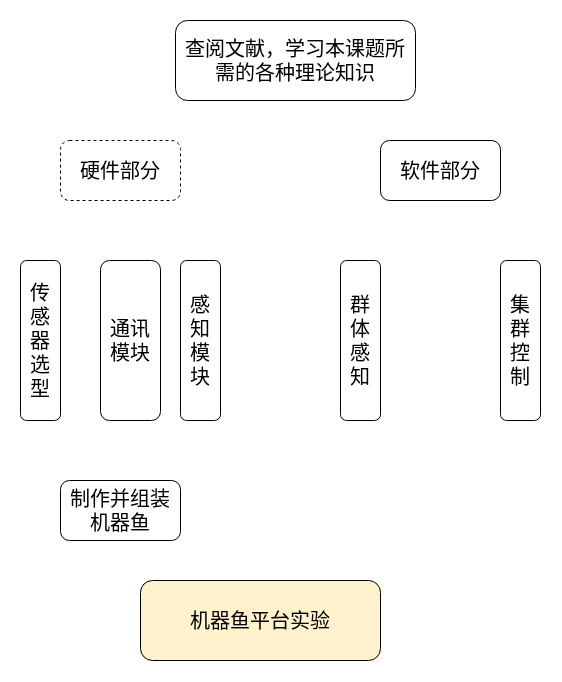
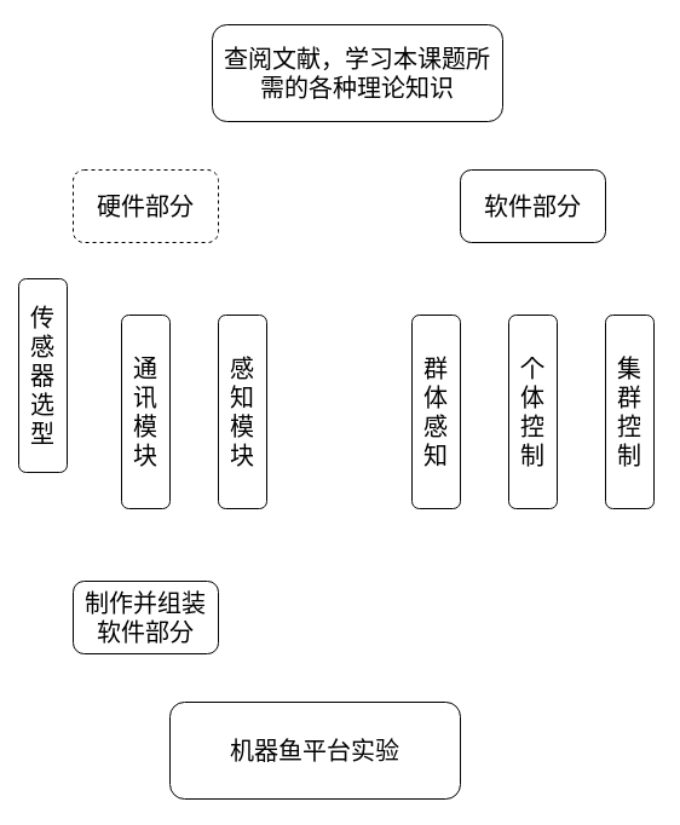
  <mxCell id="0" />
  <mxCell id="1" parent="0" />
  <mxCell id="2" value="查阅文献，学习本课题所需的各种理论知识" style="rounded=1;whiteSpace=wrap;html=1;fontSize=20;" vertex="1" parent="1"><mxGeometry x="175" y="20" width="240" height="80" as="geometry" /></mxCell>
  <mxCell id="3" value="硬件部分" style="rounded=1;whiteSpace=wrap;html=1;fontSize=20;dashed=1;" vertex="1" parent="1"><mxGeometry x="60" y="140" width="120" height="60" as="geometry" /></mxCell>
  <mxCell id="4" value="软件部分" style="rounded=1;whiteSpace=wrap;html=1;fontSize=20;" vertex="1" parent="1"><mxGeometry x="380" y="140" width="120" height="60" as="geometry" /></mxCell>
- <mxCell id="5" value="传感器选型" style="rounded=1;whiteSpace=wrap;html=1;fontSize=20;verticalAlign=middle;horizontal=1;labelPosition=center;verticalLabelPosition=middle;align=center;" vertex="1" parent="1"><mxGeometry x="20" y="260" width="40" height="160" as="geometry" /></mxCell>
+ <mxCell id="5" value="传感器选型" style="rounded=1;whiteSpace=wrap;html=1;fontSize=20;verticalAlign=middle;horizontal=1;labelPosition=center;verticalLabelPosition=middle;align=center;" vertex="1" parent="1"><mxGeometry x="15" y="230" width="40" height="160" as="geometry" /></mxCell>
  <mxCell id="6" value="感知模块" style="rounded=1;whiteSpace=wrap;html=1;fontSize=20;verticalAlign=middle;horizontal=1;labelPosition=center;verticalLabelPosition=middle;align=center;" vertex="1" parent="1"><mxGeometry x="180" y="260" width="40" height="160" as="geometry" /></mxCell>
- <mxCell id="7" value="通讯模块" style="rounded=1;whiteSpace=wrap;html=1;fontSize=20;verticalAlign=middle;horizontal=1;labelPosition=center;verticalLabelPosition=middle;align=center;" vertex="1" parent="1"><mxGeometry x="100" y="260" width="60" height="160" as="geometry" /></mxCell>
+ <mxCell id="7" value="通讯模块" style="rounded=1;whiteSpace=wrap;html=1;fontSize=20;verticalAlign=middle;horizontal=1;labelPosition=center;verticalLabelPosition=middle;align=center;" vertex="1" parent="1"><mxGeometry x="100" y="260" width="40" height="160" as="geometry" /></mxCell>
  <mxCell id="8" value="群体感知" style="rounded=1;whiteSpace=wrap;html=1;fontSize=20;verticalAlign=middle;horizontal=1;labelPosition=center;verticalLabelPosition=middle;align=center;" vertex="1" parent="1"><mxGeometry x="340" y="260" width="40" height="160" as="geometry" /></mxCell>
  <mxCell id="9" value="集群控制" style="rounded=1;whiteSpace=wrap;html=1;fontSize=20;verticalAlign=middle;horizontal=1;labelPosition=center;verticalLabelPosition=middle;align=center;" vertex="1" parent="1"><mxGeometry x="500" y="260" width="40" height="160" as="geometry" /></mxCell>
- <mxCell id="11" value="制作并组装&lt;br&gt;机器鱼" style="rounded=1;whiteSpace=wrap;html=1;fontSize=20;" vertex="1" parent="1"><mxGeometry x="60" y="480" width="120" height="60" as="geometry" /></mxCell>
- <mxCell id="12" value="机器鱼平台实验" style="rounded=1;whiteSpace=wrap;html=1;fontSize=20;fillColor=#fff2cc;" vertex="1" parent="1"><mxGeometry x="140" y="580" width="240" height="80" as="geometry" /></mxCell>
+ <mxCell id="10" value="个体控制" style="rounded=1;whiteSpace=wrap;html=1;fontSize=20;verticalAlign=middle;horizontal=1;labelPosition=center;verticalLabelPosition=middle;align=center;" vertex="1" parent="1"><mxGeometry x="420" y="260" width="40" height="160" as="geometry" /></mxCell>
+ <mxCell id="11" value="制作并组装&lt;br&gt;软件部分" style="rounded=1;whiteSpace=wrap;html=1;fontSize=20;" vertex="1" parent="1"><mxGeometry x="60" y="480" width="120" height="60" as="geometry" /></mxCell>
+ <mxCell id="12" value="机器鱼平台实验" style="rounded=1;whiteSpace=wrap;html=1;fontSize=20;" vertex="1" parent="1"><mxGeometry x="140" y="580" width="240" height="80" as="geometry" /></mxCell>
